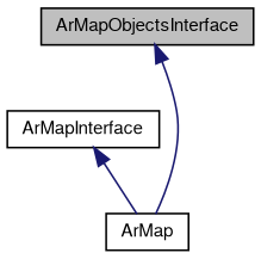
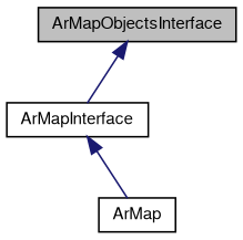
  digraph {
    node [color=black fillcolor=white fontname=FreeSans fontsize=10 shape=record style=filled]
    edge [color=midnightblue dir=back fontname=FreeSans fontsize=10 labelfontname=FreeSans labelfontsize=10 style=solid]
    n1 [fillcolor=grey75 fontcolor=black height=0.2 label=ArMapObjectsInterface width=0.4]
    n2 [height=0.2 label=ArMapInterface width=0.4]
    n3 [height=0.2 label=ArMap width=0.4]
-   n1 -> n3
+   n1 -> n2
    n2 -> n3
  }
